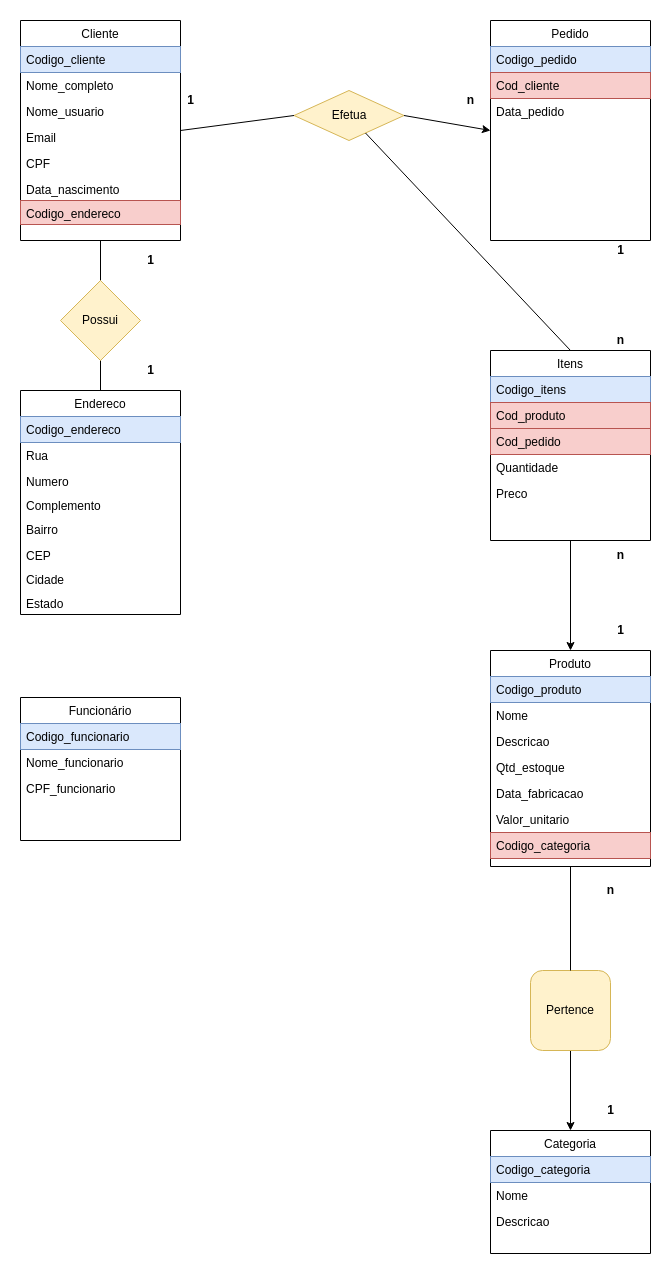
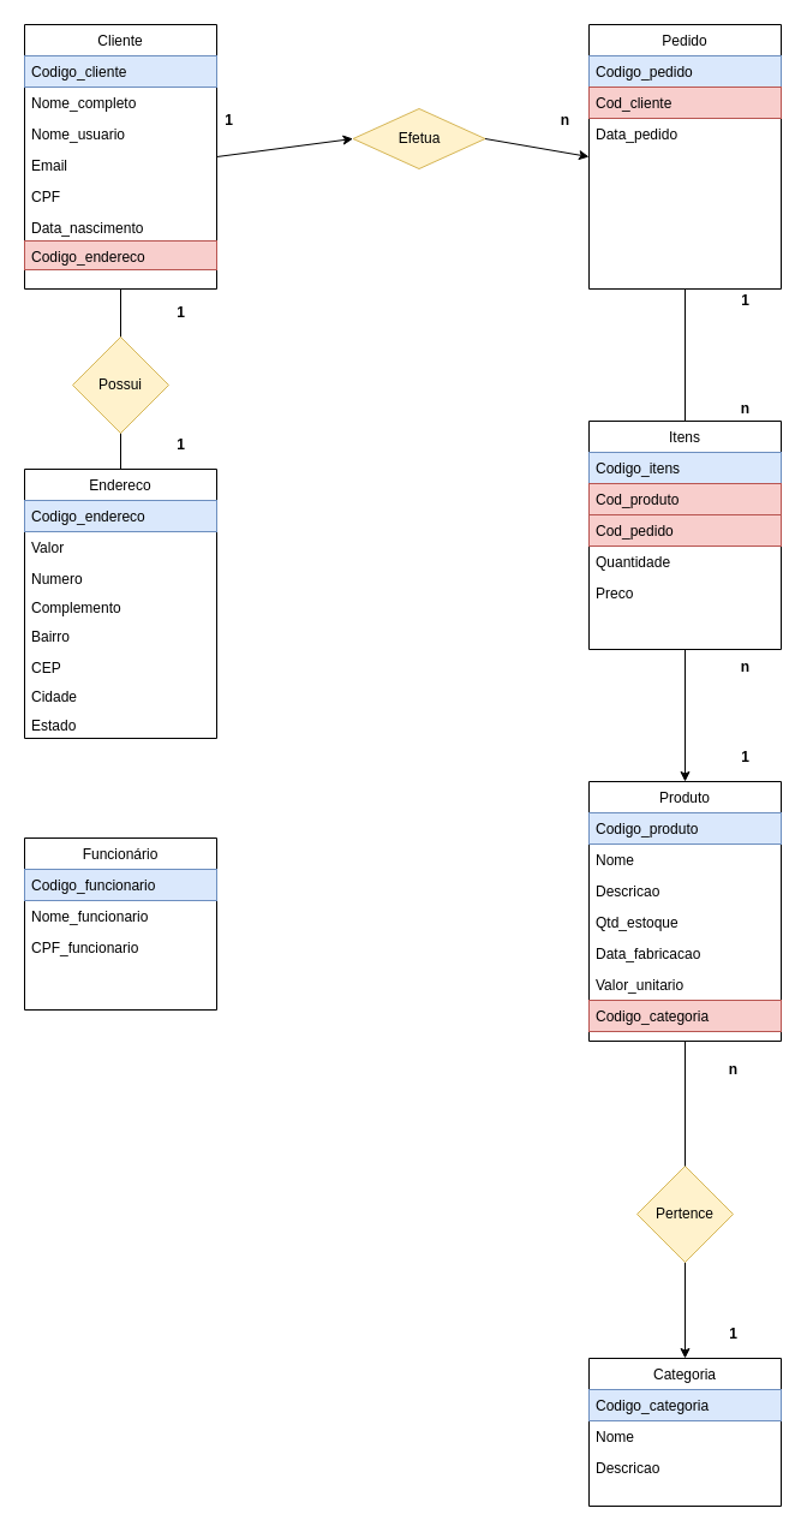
  <mxCell id="0" />
  <mxCell id="1" parent="0" />
  <mxCell id="2" style="edgeStyle=orthogonalEdgeStyle;rounded=0;orthogonalLoop=1;jettySize=auto;html=1;entryX=0.5;entryY=0;entryDx=0;entryDy=0;" parent="1" source="58" target="43" edge="1"><mxGeometry relative="1" as="geometry"><mxPoint x="570" y="810" as="sourcePoint" /></mxGeometry></mxCell>
  <mxCell id="3" value="" style="endArrow=none;html=1;entryX=0.5;entryY=1;entryDx=0;entryDy=0;exitX=0.5;exitY=0;exitDx=0;exitDy=0;" parent="1" source="58" target="22" edge="1"><mxGeometry width="50" height="50" relative="1" as="geometry"><mxPoint x="270" y="730" as="sourcePoint" /><mxPoint x="320" y="680" as="targetPoint" /></mxGeometry></mxCell>
  <mxCell id="4" value="Pedido" style="swimlane;fontStyle=0;align=center;verticalAlign=top;childLayout=stackLayout;horizontal=1;startSize=26;horizontalStack=0;resizeParent=1;resizeLast=0;collapsible=1;marginBottom=0;rounded=0;shadow=0;strokeWidth=1;" parent="1" vertex="1"><mxGeometry x="490" y="20" width="160" height="220" as="geometry"><mxRectangle x="340" y="380" width="170" height="26" as="alternateBounds" /></mxGeometry></mxCell>
  <mxCell id="5" value="Codigo_pedido" style="text;align=left;verticalAlign=top;spacingLeft=4;spacingRight=4;overflow=hidden;rotatable=0;points=[[0,0.5],[1,0.5]];portConstraint=eastwest;fillColor=#dae8fc;strokeColor=#6c8ebf;" parent="4" vertex="1"><mxGeometry y="26" width="160" height="26" as="geometry" /></mxCell>
  <mxCell id="6" value="Cod_cliente" style="text;align=left;verticalAlign=top;spacingLeft=4;spacingRight=4;overflow=hidden;rotatable=0;points=[[0,0.5],[1,0.5]];portConstraint=eastwest;fillColor=#f8cecc;strokeColor=#b85450;" parent="4" vertex="1"><mxGeometry y="52" width="160" height="26" as="geometry" /></mxCell>
  <mxCell id="7" value="Data_pedido" style="text;align=left;verticalAlign=top;spacingLeft=4;spacingRight=4;overflow=hidden;rotatable=0;points=[[0,0.5],[1,0.5]];portConstraint=eastwest;" parent="4" vertex="1"><mxGeometry y="78" width="160" height="26" as="geometry" /></mxCell>
  <mxCell id="8" value="Cliente" style="swimlane;fontStyle=0;align=center;verticalAlign=top;childLayout=stackLayout;horizontal=1;startSize=26;horizontalStack=0;resizeParent=1;resizeLast=0;collapsible=1;marginBottom=0;rounded=0;shadow=0;strokeWidth=1;" parent="1" vertex="1"><mxGeometry x="20" y="20" width="160" height="220" as="geometry"><mxRectangle x="230" y="140" width="160" height="26" as="alternateBounds" /></mxGeometry></mxCell>
  <mxCell id="9" value="Codigo_cliente" style="text;align=left;verticalAlign=top;spacingLeft=4;spacingRight=4;overflow=hidden;rotatable=0;points=[[0,0.5],[1,0.5]];portConstraint=eastwest;fillColor=#dae8fc;strokeColor=#6c8ebf;" parent="8" vertex="1"><mxGeometry y="26" width="160" height="26" as="geometry" /></mxCell>
  <mxCell id="10" value="Nome_completo" style="text;align=left;verticalAlign=top;spacingLeft=4;spacingRight=4;overflow=hidden;rotatable=0;points=[[0,0.5],[1,0.5]];portConstraint=eastwest;rounded=0;shadow=0;html=0;" parent="8" vertex="1"><mxGeometry y="52" width="160" height="26" as="geometry" /></mxCell>
  <mxCell id="11" value="Nome_usuario" style="text;align=left;verticalAlign=top;spacingLeft=4;spacingRight=4;overflow=hidden;rotatable=0;points=[[0,0.5],[1,0.5]];portConstraint=eastwest;rounded=0;shadow=0;html=0;" parent="8" vertex="1"><mxGeometry y="78" width="160" height="26" as="geometry" /></mxCell>
  <mxCell id="12" value="Email" style="text;align=left;verticalAlign=top;spacingLeft=4;spacingRight=4;overflow=hidden;rotatable=0;points=[[0,0.5],[1,0.5]];portConstraint=eastwest;" parent="8" vertex="1"><mxGeometry y="104" width="160" height="26" as="geometry" /></mxCell>
  <mxCell id="13" value="CPF" style="text;align=left;verticalAlign=top;spacingLeft=4;spacingRight=4;overflow=hidden;rotatable=0;points=[[0,0.5],[1,0.5]];portConstraint=eastwest;" parent="8" vertex="1"><mxGeometry y="130" width="160" height="26" as="geometry" /></mxCell>
  <mxCell id="14" value="Data_nascimento" style="text;align=left;verticalAlign=top;spacingLeft=4;spacingRight=4;overflow=hidden;rotatable=0;points=[[0,0.5],[1,0.5]];portConstraint=eastwest;" parent="8" vertex="1"><mxGeometry y="156" width="160" height="24" as="geometry" /></mxCell>
  <mxCell id="15" value="Codigo_endereco" style="text;align=left;verticalAlign=top;spacingLeft=4;spacingRight=4;overflow=hidden;rotatable=0;points=[[0,0.5],[1,0.5]];portConstraint=eastwest;fillColor=#f8cecc;strokeColor=#b85450;" parent="8" vertex="1"><mxGeometry y="180" width="160" height="24" as="geometry" /></mxCell>
  <mxCell id="16" value="Itens" style="swimlane;fontStyle=0;align=center;verticalAlign=top;childLayout=stackLayout;horizontal=1;startSize=26;horizontalStack=0;resizeParent=1;resizeLast=0;collapsible=1;marginBottom=0;rounded=0;shadow=0;strokeWidth=1;" parent="1" vertex="1"><mxGeometry x="490" y="350" width="160" height="190" as="geometry"><mxRectangle x="340" y="380" width="170" height="26" as="alternateBounds" /></mxGeometry></mxCell>
  <mxCell id="17" value="Codigo_itens" style="text;align=left;verticalAlign=top;spacingLeft=4;spacingRight=4;overflow=hidden;rotatable=0;points=[[0,0.5],[1,0.5]];portConstraint=eastwest;fillColor=#dae8fc;strokeColor=#6c8ebf;" parent="16" vertex="1"><mxGeometry y="26" width="160" height="26" as="geometry" /></mxCell>
  <mxCell id="18" value="Cod_produto" style="text;align=left;verticalAlign=top;spacingLeft=4;spacingRight=4;overflow=hidden;rotatable=0;points=[[0,0.5],[1,0.5]];portConstraint=eastwest;fillColor=#f8cecc;strokeColor=#b85450;" parent="16" vertex="1"><mxGeometry y="52" width="160" height="26" as="geometry" /></mxCell>
  <mxCell id="19" value="Cod_pedido" style="text;align=left;verticalAlign=top;spacingLeft=4;spacingRight=4;overflow=hidden;rotatable=0;points=[[0,0.5],[1,0.5]];portConstraint=eastwest;fillColor=#f8cecc;strokeColor=#b85450;" parent="16" vertex="1"><mxGeometry y="78" width="160" height="26" as="geometry" /></mxCell>
  <mxCell id="20" value="Quantidade" style="text;align=left;verticalAlign=top;spacingLeft=4;spacingRight=4;overflow=hidden;rotatable=0;points=[[0,0.5],[1,0.5]];portConstraint=eastwest;" parent="16" vertex="1"><mxGeometry y="104" width="160" height="26" as="geometry" /></mxCell>
  <mxCell id="21" value="Preco" style="text;align=left;verticalAlign=top;spacingLeft=4;spacingRight=4;overflow=hidden;rotatable=0;points=[[0,0.5],[1,0.5]];portConstraint=eastwest;" parent="16" vertex="1"><mxGeometry y="130" width="160" height="26" as="geometry" /></mxCell>
  <mxCell id="22" value="Produto" style="swimlane;fontStyle=0;align=center;verticalAlign=top;childLayout=stackLayout;horizontal=1;startSize=26;horizontalStack=0;resizeParent=1;resizeLast=0;collapsible=1;marginBottom=0;rounded=0;shadow=0;strokeWidth=1;" parent="1" vertex="1"><mxGeometry x="490" y="650" width="160" height="216" as="geometry"><mxRectangle x="550" y="140" width="160" height="26" as="alternateBounds" /></mxGeometry></mxCell>
  <mxCell id="23" value="Codigo_produto" style="text;align=left;verticalAlign=top;spacingLeft=4;spacingRight=4;overflow=hidden;rotatable=0;points=[[0,0.5],[1,0.5]];portConstraint=eastwest;fillColor=#dae8fc;strokeColor=#6c8ebf;" parent="22" vertex="1"><mxGeometry y="26" width="160" height="26" as="geometry" /></mxCell>
  <mxCell id="24" value="Nome" style="text;align=left;verticalAlign=top;spacingLeft=4;spacingRight=4;overflow=hidden;rotatable=0;points=[[0,0.5],[1,0.5]];portConstraint=eastwest;rounded=0;shadow=0;html=0;" parent="22" vertex="1"><mxGeometry y="52" width="160" height="26" as="geometry" /></mxCell>
  <mxCell id="25" value="Descricao" style="text;align=left;verticalAlign=top;spacingLeft=4;spacingRight=4;overflow=hidden;rotatable=0;points=[[0,0.5],[1,0.5]];portConstraint=eastwest;rounded=0;shadow=0;html=0;" parent="22" vertex="1"><mxGeometry y="78" width="160" height="26" as="geometry" /></mxCell>
  <mxCell id="26" value="Qtd_estoque" style="text;align=left;verticalAlign=top;spacingLeft=4;spacingRight=4;overflow=hidden;rotatable=0;points=[[0,0.5],[1,0.5]];portConstraint=eastwest;rounded=0;shadow=0;html=0;" parent="22" vertex="1"><mxGeometry y="104" width="160" height="26" as="geometry" /></mxCell>
  <mxCell id="27" value="Data_fabricacao" style="text;align=left;verticalAlign=top;spacingLeft=4;spacingRight=4;overflow=hidden;rotatable=0;points=[[0,0.5],[1,0.5]];portConstraint=eastwest;rounded=0;shadow=0;html=0;" parent="22" vertex="1"><mxGeometry y="130" width="160" height="26" as="geometry" /></mxCell>
  <mxCell id="28" value="Valor_unitario" style="text;align=left;verticalAlign=top;spacingLeft=4;spacingRight=4;overflow=hidden;rotatable=0;points=[[0,0.5],[1,0.5]];portConstraint=eastwest;" parent="22" vertex="1"><mxGeometry y="156" width="160" height="26" as="geometry" /></mxCell>
  <mxCell id="29" value="Codigo_categoria" style="text;align=left;verticalAlign=top;spacingLeft=4;spacingRight=4;overflow=hidden;rotatable=0;points=[[0,0.5],[1,0.5]];portConstraint=eastwest;rounded=0;shadow=0;html=0;fillColor=#f8cecc;strokeColor=#b85450;" parent="22" vertex="1"><mxGeometry y="182" width="160" height="26" as="geometry" /></mxCell>
  <mxCell id="30" value="Endereco" style="swimlane;fontStyle=0;align=center;verticalAlign=top;childLayout=stackLayout;horizontal=1;startSize=26;horizontalStack=0;resizeParent=1;resizeLast=0;collapsible=1;marginBottom=0;rounded=0;shadow=0;strokeWidth=1;" parent="1" vertex="1"><mxGeometry x="20" y="390" width="160" height="224" as="geometry"><mxRectangle x="230" y="140" width="160" height="26" as="alternateBounds" /></mxGeometry></mxCell>
  <mxCell id="31" value="Codigo_endereco" style="text;align=left;verticalAlign=top;spacingLeft=4;spacingRight=4;overflow=hidden;rotatable=0;points=[[0,0.5],[1,0.5]];portConstraint=eastwest;fillColor=#dae8fc;strokeColor=#6c8ebf;" parent="30" vertex="1"><mxGeometry y="26" width="160" height="26" as="geometry" /></mxCell>
- <mxCell id="32" value="Rua" style="text;align=left;verticalAlign=top;spacingLeft=4;spacingRight=4;overflow=hidden;rotatable=0;points=[[0,0.5],[1,0.5]];portConstraint=eastwest;" parent="30" vertex="1"><mxGeometry y="52" width="160" height="26" as="geometry" /></mxCell>
+ <mxCell id="32" value="Valor" style="text;align=left;verticalAlign=top;spacingLeft=4;spacingRight=4;overflow=hidden;rotatable=0;points=[[0,0.5],[1,0.5]];portConstraint=eastwest;" parent="30" vertex="1"><mxGeometry y="52" width="160" height="26" as="geometry" /></mxCell>
  <mxCell id="33" value="Numero" style="text;align=left;verticalAlign=top;spacingLeft=4;spacingRight=4;overflow=hidden;rotatable=0;points=[[0,0.5],[1,0.5]];portConstraint=eastwest;" parent="30" vertex="1"><mxGeometry y="78" width="160" height="24" as="geometry" /></mxCell>
  <mxCell id="34" value="Complemento" style="text;align=left;verticalAlign=top;spacingLeft=4;spacingRight=4;overflow=hidden;rotatable=0;points=[[0,0.5],[1,0.5]];portConstraint=eastwest;" parent="30" vertex="1"><mxGeometry y="102" width="160" height="24" as="geometry" /></mxCell>
  <mxCell id="35" value="Bairro" style="text;align=left;verticalAlign=top;spacingLeft=4;spacingRight=4;overflow=hidden;rotatable=0;points=[[0,0.5],[1,0.5]];portConstraint=eastwest;" parent="30" vertex="1"><mxGeometry y="126" width="160" height="26" as="geometry" /></mxCell>
  <mxCell id="36" value="CEP" style="text;align=left;verticalAlign=top;spacingLeft=4;spacingRight=4;overflow=hidden;rotatable=0;points=[[0,0.5],[1,0.5]];portConstraint=eastwest;" parent="30" vertex="1"><mxGeometry y="152" width="160" height="24" as="geometry" /></mxCell>
  <mxCell id="37" value="Cidade" style="text;align=left;verticalAlign=top;spacingLeft=4;spacingRight=4;overflow=hidden;rotatable=0;points=[[0,0.5],[1,0.5]];portConstraint=eastwest;" parent="30" vertex="1"><mxGeometry y="176" width="160" height="24" as="geometry" /></mxCell>
  <mxCell id="38" value="Estado" style="text;align=left;verticalAlign=top;spacingLeft=4;spacingRight=4;overflow=hidden;rotatable=0;points=[[0,0.5],[1,0.5]];portConstraint=eastwest;" parent="30" vertex="1"><mxGeometry y="200" width="160" height="24" as="geometry" /></mxCell>
  <mxCell id="39" value="Funcionário" style="swimlane;fontStyle=0;align=center;verticalAlign=top;childLayout=stackLayout;horizontal=1;startSize=26;horizontalStack=0;resizeParent=1;resizeLast=0;collapsible=1;marginBottom=0;rounded=0;shadow=0;strokeWidth=1;" parent="1" vertex="1"><mxGeometry x="20" y="697" width="160" height="143" as="geometry"><mxRectangle x="340" y="380" width="170" height="26" as="alternateBounds" /></mxGeometry></mxCell>
  <mxCell id="40" value="Codigo_funcionario" style="text;align=left;verticalAlign=top;spacingLeft=4;spacingRight=4;overflow=hidden;rotatable=0;points=[[0,0.5],[1,0.5]];portConstraint=eastwest;fillColor=#dae8fc;strokeColor=#6c8ebf;" parent="39" vertex="1"><mxGeometry y="26" width="160" height="26" as="geometry" /></mxCell>
  <mxCell id="41" value="Nome_funcionario" style="text;align=left;verticalAlign=top;spacingLeft=4;spacingRight=4;overflow=hidden;rotatable=0;points=[[0,0.5],[1,0.5]];portConstraint=eastwest;" parent="39" vertex="1"><mxGeometry y="52" width="160" height="26" as="geometry" /></mxCell>
  <mxCell id="42" value="CPF_funcionario" style="text;align=left;verticalAlign=top;spacingLeft=4;spacingRight=4;overflow=hidden;rotatable=0;points=[[0,0.5],[1,0.5]];portConstraint=eastwest;" parent="39" vertex="1"><mxGeometry y="78" width="160" height="26" as="geometry" /></mxCell>
  <mxCell id="43" value="Categoria" style="swimlane;fontStyle=0;align=center;verticalAlign=top;childLayout=stackLayout;horizontal=1;startSize=26;horizontalStack=0;resizeParent=1;resizeLast=0;collapsible=1;marginBottom=0;rounded=0;shadow=0;strokeWidth=1;" parent="1" vertex="1"><mxGeometry x="490" y="1130" width="160" height="123" as="geometry"><mxRectangle x="550" y="140" width="160" height="26" as="alternateBounds" /></mxGeometry></mxCell>
  <mxCell id="44" value="Codigo_categoria" style="text;align=left;verticalAlign=top;spacingLeft=4;spacingRight=4;overflow=hidden;rotatable=0;points=[[0,0.5],[1,0.5]];portConstraint=eastwest;fillColor=#dae8fc;strokeColor=#6c8ebf;" parent="43" vertex="1"><mxGeometry y="26" width="160" height="26" as="geometry" /></mxCell>
  <mxCell id="45" value="Nome" style="text;align=left;verticalAlign=top;spacingLeft=4;spacingRight=4;overflow=hidden;rotatable=0;points=[[0,0.5],[1,0.5]];portConstraint=eastwest;rounded=0;shadow=0;html=0;" parent="43" vertex="1"><mxGeometry y="52" width="160" height="26" as="geometry" /></mxCell>
  <mxCell id="46" value="Descricao" style="text;align=left;verticalAlign=top;spacingLeft=4;spacingRight=4;overflow=hidden;rotatable=0;points=[[0,0.5],[1,0.5]];portConstraint=eastwest;rounded=0;shadow=0;html=0;" parent="43" vertex="1"><mxGeometry y="78" width="160" height="26" as="geometry" /></mxCell>
  <mxCell id="47" value="&lt;b&gt;n&lt;/b&gt;" style="text;html=1;align=center;verticalAlign=middle;resizable=0;points=[];autosize=1;" parent="1" vertex="1"><mxGeometry x="600" y="880" width="20" height="20" as="geometry" /></mxCell>
  <mxCell id="48" value="&lt;b&gt;1&lt;/b&gt;" style="text;html=1;align=center;verticalAlign=middle;resizable=0;points=[];autosize=1;" parent="1" vertex="1"><mxGeometry x="600" y="1100" width="20" height="20" as="geometry" /></mxCell>
- <mxCell id="49" value="" style="endArrow=none;html=1;entryX=0;entryY=0.5;entryDx=0;entryDy=0;exitX=1;exitY=0.231;exitDx=0;exitDy=0;exitPerimeter=0;" parent="1" source="12" target="50" edge="1"><mxGeometry width="50" height="50" relative="1" as="geometry"><mxPoint x="175" y="130" as="sourcePoint" /><mxPoint x="280" y="137" as="targetPoint" /></mxGeometry></mxCell>
+ <mxCell id="49" value="" style="endArrow=classic;html=1;entryX=0;entryY=0.5;entryDx=0;entryDy=0;exitX=1;exitY=0.231;exitDx=0;exitDy=0;exitPerimeter=0;" parent="1" source="12" target="50" edge="1"><mxGeometry width="50" height="50" relative="1" as="geometry"><mxPoint x="175" y="130" as="sourcePoint" /><mxPoint x="280" y="137" as="targetPoint" /></mxGeometry></mxCell>
  <mxCell id="50" value="Efetua" style="rhombus;whiteSpace=wrap;html=1;fillColor=#fff2cc;strokeColor=#d6b656;" parent="1" vertex="1"><mxGeometry x="293.5" y="90" width="110" height="50" as="geometry" /></mxCell>
  <mxCell id="51" value="" style="endArrow=classic;html=1;exitX=1;exitY=0.5;exitDx=0;exitDy=0;" parent="1" source="50" edge="1"><mxGeometry width="50" height="50" relative="1" as="geometry"><mxPoint x="430" y="250" as="sourcePoint" /><mxPoint x="490" y="130" as="targetPoint" /></mxGeometry></mxCell>
  <mxCell id="52" value="1" style="text;html=1;align=center;verticalAlign=middle;resizable=0;points=[];autosize=1;fontStyle=1" parent="1" vertex="1"><mxGeometry x="180" y="90" width="20" height="20" as="geometry" /></mxCell>
  <mxCell id="53" value="&lt;b&gt;n&lt;/b&gt;" style="text;html=1;align=center;verticalAlign=middle;resizable=0;points=[];autosize=1;" parent="1" vertex="1"><mxGeometry x="460" y="90" width="20" height="20" as="geometry" /></mxCell>
- <mxCell id="54" value="" style="endArrow=none;html=1;exitX=0.5;exitY=0;exitDx=0;exitDy=0;" parent="1" source="16" target="50" edge="1"><mxGeometry width="50" height="50" relative="1" as="geometry"><mxPoint x="570" y="280" as="sourcePoint" /><mxPoint x="480" y="200" as="targetPoint" /></mxGeometry></mxCell>
+ <mxCell id="54" value="" style="endArrow=none;html=1;entryX=0.5;entryY=1;entryDx=0;entryDy=0;exitX=0.5;exitY=0;exitDx=0;exitDy=0;" parent="1" source="16" target="4" edge="1"><mxGeometry width="50" height="50" relative="1" as="geometry"><mxPoint x="570" y="280" as="sourcePoint" /><mxPoint x="480" y="200" as="targetPoint" /></mxGeometry></mxCell>
  <mxCell id="55" value="" style="endArrow=classic;html=1;entryX=0.5;entryY=0;entryDx=0;entryDy=0;" parent="1" target="22" edge="1"><mxGeometry width="50" height="50" relative="1" as="geometry"><mxPoint x="570" y="540" as="sourcePoint" /><mxPoint x="480" y="340" as="targetPoint" /></mxGeometry></mxCell>
  <mxCell id="56" value="&lt;b&gt;1&lt;/b&gt;" style="text;html=1;align=center;verticalAlign=middle;resizable=0;points=[];autosize=1;" parent="1" vertex="1"><mxGeometry x="610" y="240" width="20" height="20" as="geometry" /></mxCell>
  <mxCell id="57" value="&lt;b&gt;n&lt;/b&gt;" style="text;html=1;align=center;verticalAlign=middle;resizable=0;points=[];autosize=1;" parent="1" vertex="1"><mxGeometry x="610" y="545" width="20" height="20" as="geometry" /></mxCell>
- <mxCell id="58" value="Pertence" style="whiteSpace=wrap;html=1;fillColor=#fff2cc;strokeColor=#d6b656;rounded=1;" parent="1" vertex="1"><mxGeometry x="530" y="970" width="80" height="80" as="geometry" /></mxCell>
+ <mxCell id="58" value="Pertence" style="rhombus;whiteSpace=wrap;html=1;fillColor=#fff2cc;strokeColor=#d6b656;" parent="1" vertex="1"><mxGeometry x="530" y="970" width="80" height="80" as="geometry" /></mxCell>
  <mxCell id="59" style="rounded=0;orthogonalLoop=1;jettySize=auto;html=1;entryX=0.5;entryY=0;entryDx=0;entryDy=0;exitX=0.5;exitY=1;exitDx=0;exitDy=0;endArrow=none;endFill=0;" parent="1" source="22" target="58" edge="1"><mxGeometry relative="1" as="geometry"><mxPoint x="570" y="810" as="sourcePoint" /><mxPoint x="570" y="1130" as="targetPoint" /></mxGeometry></mxCell>
  <mxCell id="60" value="&lt;b&gt;n&lt;/b&gt;" style="text;html=1;align=center;verticalAlign=middle;resizable=0;points=[];autosize=1;" parent="1" vertex="1"><mxGeometry x="610" y="330" width="20" height="20" as="geometry" /></mxCell>
  <mxCell id="61" value="&lt;span&gt;1&lt;/span&gt;" style="text;html=1;align=center;verticalAlign=middle;resizable=0;points=[];autosize=1;fontStyle=1" parent="1" vertex="1"><mxGeometry x="610" y="620" width="20" height="20" as="geometry" /></mxCell>
  <mxCell id="62" value="" style="endArrow=none;html=1;exitX=0.5;exitY=1;exitDx=0;exitDy=0;entryX=0.5;entryY=0;entryDx=0;entryDy=0;" parent="1" source="8" target="30" edge="1"><mxGeometry width="50" height="50" relative="1" as="geometry"><mxPoint x="360" y="390" as="sourcePoint" /><mxPoint x="410" y="340" as="targetPoint" /></mxGeometry></mxCell>
  <mxCell id="63" value="Possui" style="rhombus;whiteSpace=wrap;html=1;fillColor=#fff2cc;strokeColor=#d6b656;" parent="1" vertex="1"><mxGeometry x="60" y="280" width="80" height="80" as="geometry" /></mxCell>
  <mxCell id="64" value="1" style="text;html=1;align=center;verticalAlign=middle;resizable=0;points=[];autosize=1;fontStyle=1" parent="1" vertex="1"><mxGeometry x="140" y="250" width="20" height="20" as="geometry" /></mxCell>
  <mxCell id="65" value="1" style="text;html=1;align=center;verticalAlign=middle;resizable=0;points=[];autosize=1;fontStyle=1" parent="1" vertex="1"><mxGeometry x="140" y="360" width="20" height="20" as="geometry" /></mxCell>
